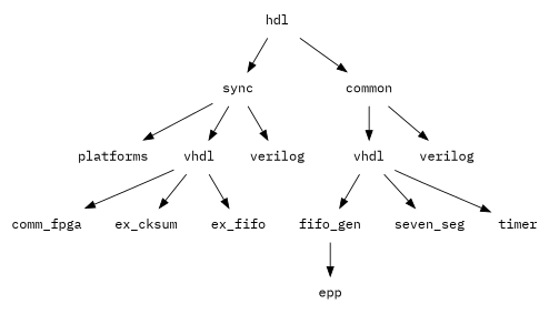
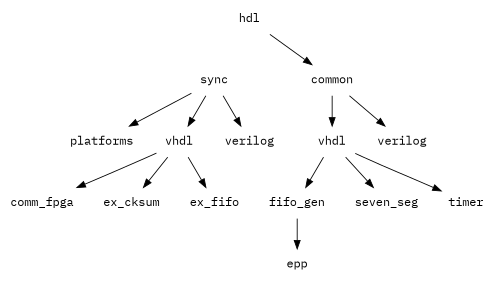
  digraph {
    fontname="IBM Plex Mono"
    node [fontname="IBM Plex Mono" shape=plaintext]
    edge [fontname="IBM Plex Mono"]
    hdl
    sync
    common
    platforms
    n5 [label=vhdl]
    n6 [label=verilog]
    n7 [label=vhdl]
    n8 [label=verilog]
    comm_fpga
    ex_cksum
    ex_fifo
    fifo_gen
    seven_seg
    timer
    epp
-   hdl -> sync
    hdl -> common
    sync -> platforms
    sync -> n5
    sync -> n6
    common -> n7
    common -> n8
    n5 -> comm_fpga
    n5 -> ex_cksum
    n5 -> ex_fifo
    n7 -> fifo_gen
    n7 -> seven_seg
    n7 -> timer
    fifo_gen -> epp
  }
